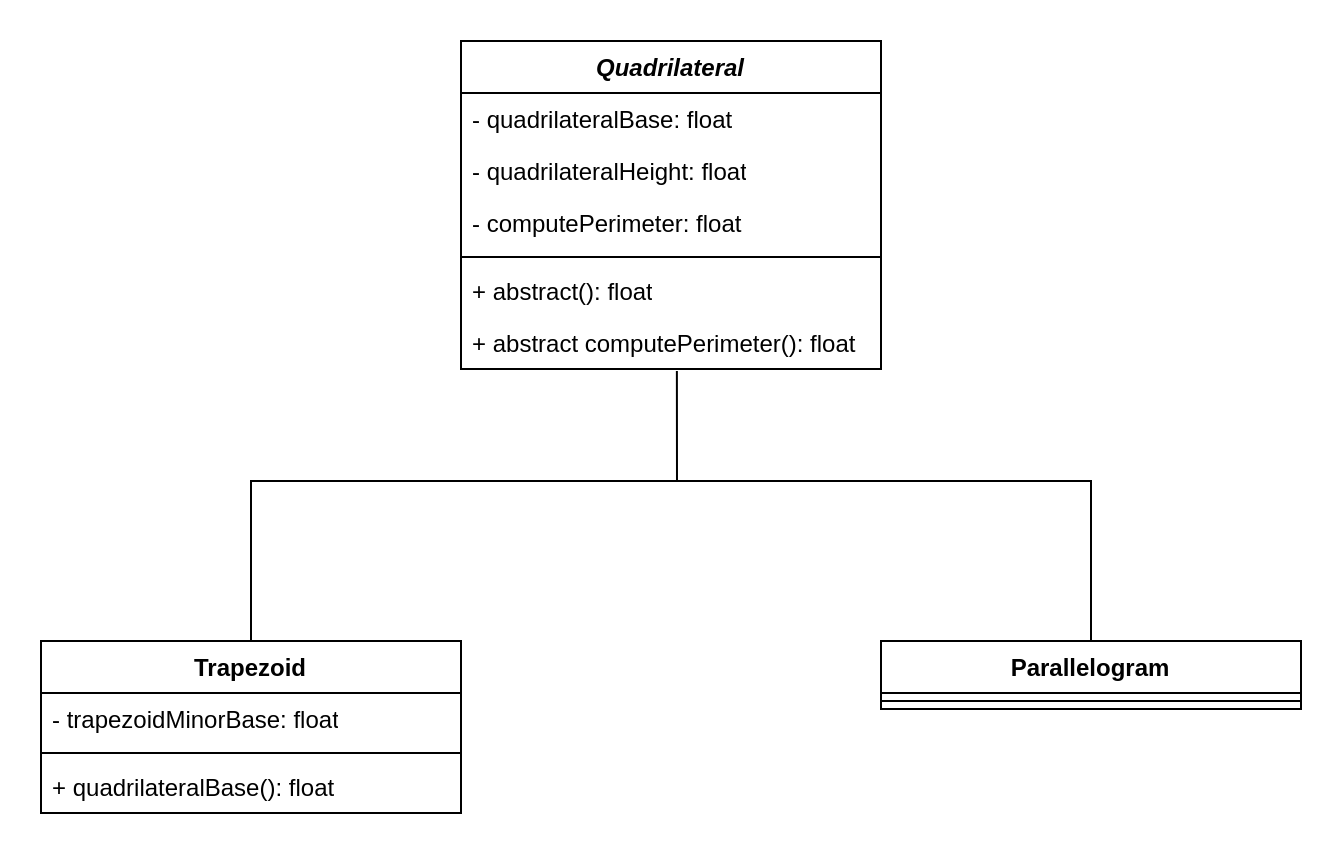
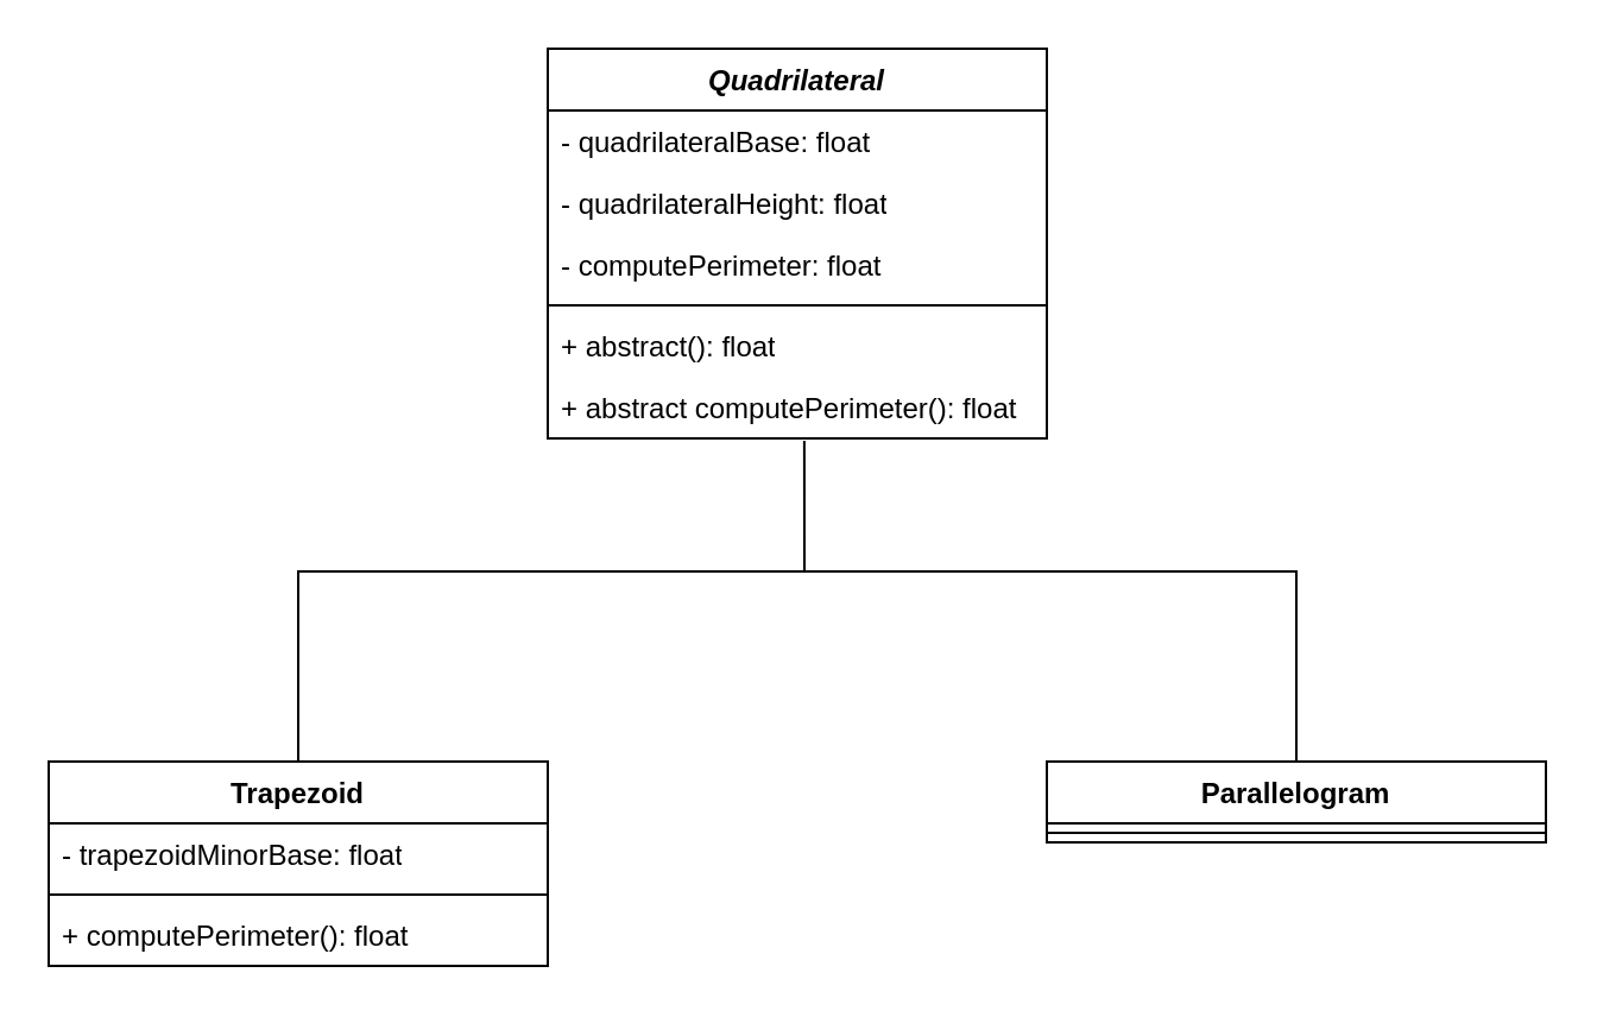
  <mxCell id="0" />
  <mxCell id="1" parent="0" />
  <mxCell id="2" value="&lt;i&gt;Quadrilateral&lt;/i&gt;" style="swimlane;fontStyle=1;align=center;verticalAlign=top;childLayout=stackLayout;horizontal=1;startSize=26;horizontalStack=0;resizeParent=1;resizeParentMax=0;resizeLast=0;collapsible=1;marginBottom=0;whiteSpace=wrap;html=1;" vertex="1" parent="1"><mxGeometry x="230" y="20" width="210" height="164" as="geometry" /></mxCell>
  <mxCell id="3" value="- quadrilateralBase: float" style="text;strokeColor=none;fillColor=none;align=left;verticalAlign=top;spacingLeft=4;spacingRight=4;overflow=hidden;rotatable=0;points=[[0,0.5],[1,0.5]];portConstraint=eastwest;whiteSpace=wrap;html=1;" vertex="1" parent="2"><mxGeometry y="26" width="210" height="26" as="geometry" /></mxCell>
  <mxCell id="4" value="- quadrilateralHeight: float" style="text;strokeColor=none;fillColor=none;align=left;verticalAlign=top;spacingLeft=4;spacingRight=4;overflow=hidden;rotatable=0;points=[[0,0.5],[1,0.5]];portConstraint=eastwest;whiteSpace=wrap;html=1;" vertex="1" parent="2"><mxGeometry y="52" width="210" height="26" as="geometry" /></mxCell>
  <mxCell id="5" value="- computePerimeter: float" style="text;strokeColor=none;fillColor=none;align=left;verticalAlign=top;spacingLeft=4;spacingRight=4;overflow=hidden;rotatable=0;points=[[0,0.5],[1,0.5]];portConstraint=eastwest;whiteSpace=wrap;html=1;" vertex="1" parent="2"><mxGeometry y="78" width="210" height="26" as="geometry" /></mxCell>
  <mxCell id="6" value="" style="line;strokeWidth=1;fillColor=none;align=left;verticalAlign=middle;spacingTop=-1;spacingLeft=3;spacingRight=3;rotatable=0;labelPosition=right;points=[];portConstraint=eastwest;strokeColor=inherit;" vertex="1" parent="2"><mxGeometry y="104" width="210" height="8" as="geometry" /></mxCell>
  <mxCell id="7" value="+ abstract(): float" style="text;strokeColor=none;fillColor=none;align=left;verticalAlign=top;spacingLeft=4;spacingRight=4;overflow=hidden;rotatable=0;points=[[0,0.5],[1,0.5]];portConstraint=eastwest;whiteSpace=wrap;html=1;" vertex="1" parent="2"><mxGeometry y="112" width="210" height="26" as="geometry" /></mxCell>
  <mxCell id="8" value="+ abstract computePerimeter(): float" style="text;strokeColor=none;fillColor=none;align=left;verticalAlign=top;spacingLeft=4;spacingRight=4;overflow=hidden;rotatable=0;points=[[0,0.5],[1,0.5]];portConstraint=eastwest;whiteSpace=wrap;html=1;" vertex="1" parent="2"><mxGeometry y="138" width="210" height="26" as="geometry" /></mxCell>
  <mxCell id="9" value="Trapezoid" style="swimlane;fontStyle=1;align=center;verticalAlign=top;childLayout=stackLayout;horizontal=1;startSize=26;horizontalStack=0;resizeParent=1;resizeParentMax=0;resizeLast=0;collapsible=1;marginBottom=0;whiteSpace=wrap;html=1;" vertex="1" parent="1"><mxGeometry x="20" y="320" width="210" height="86" as="geometry" /></mxCell>
  <mxCell id="10" value="- trapezoidMinorBase: float" style="text;strokeColor=none;fillColor=none;align=left;verticalAlign=top;spacingLeft=4;spacingRight=4;overflow=hidden;rotatable=0;points=[[0,0.5],[1,0.5]];portConstraint=eastwest;whiteSpace=wrap;html=1;" vertex="1" parent="9"><mxGeometry y="26" width="210" height="26" as="geometry" /></mxCell>
  <mxCell id="11" value="" style="line;strokeWidth=1;fillColor=none;align=left;verticalAlign=middle;spacingTop=-1;spacingLeft=3;spacingRight=3;rotatable=0;labelPosition=right;points=[];portConstraint=eastwest;strokeColor=inherit;" vertex="1" parent="9"><mxGeometry y="52" width="210" height="8" as="geometry" /></mxCell>
- <mxCell id="12" value="+ quadrilateralBase(): float" style="text;strokeColor=none;fillColor=none;align=left;verticalAlign=top;spacingLeft=4;spacingRight=4;overflow=hidden;rotatable=0;points=[[0,0.5],[1,0.5]];portConstraint=eastwest;whiteSpace=wrap;html=1;" vertex="1" parent="9"><mxGeometry y="60" width="210" height="26" as="geometry" /></mxCell>
+ <mxCell id="12" value="+ computePerimeter(): float" style="text;strokeColor=none;fillColor=none;align=left;verticalAlign=top;spacingLeft=4;spacingRight=4;overflow=hidden;rotatable=0;points=[[0,0.5],[1,0.5]];portConstraint=eastwest;whiteSpace=wrap;html=1;" vertex="1" parent="9"><mxGeometry y="60" width="210" height="26" as="geometry" /></mxCell>
  <mxCell id="13" value="Parallelogram" style="swimlane;fontStyle=1;align=center;verticalAlign=top;childLayout=stackLayout;horizontal=1;startSize=26;horizontalStack=0;resizeParent=1;resizeParentMax=0;resizeLast=0;collapsible=1;marginBottom=0;whiteSpace=wrap;html=1;" vertex="1" parent="1"><mxGeometry x="440" y="320" width="210" height="34" as="geometry" /></mxCell>
  <mxCell id="14" value="" style="line;strokeWidth=1;fillColor=none;align=left;verticalAlign=middle;spacingTop=-1;spacingLeft=3;spacingRight=3;rotatable=0;labelPosition=right;points=[];portConstraint=eastwest;strokeColor=inherit;" vertex="1" parent="13"><mxGeometry y="26" width="210" height="8" as="geometry" /></mxCell>
  <mxCell id="15" value="" style="endArrow=none;endFill=0;endSize=12;html=1;rounded=0;exitX=0.5;exitY=0;exitDx=0;exitDy=0;entryX=0.514;entryY=1.038;entryDx=0;entryDy=0;entryPerimeter=0;" edge="1" parent="1" source="9" target="8"><mxGeometry width="160" relative="1" as="geometry"><mxPoint x="251" y="370" as="sourcePoint" /><mxPoint x="291" y="260" as="targetPoint" /><Array as="points"><mxPoint x="125" y="240" /><mxPoint x="338" y="240" /></Array></mxGeometry></mxCell>
  <mxCell id="16" value="" style="endArrow=none;endFill=0;endSize=12;html=1;rounded=0;exitX=0.5;exitY=0;exitDx=0;exitDy=0;" edge="1" parent="1" source="13"><mxGeometry width="160" relative="1" as="geometry"><mxPoint x="251" y="370" as="sourcePoint" /><mxPoint x="321" y="240" as="targetPoint" /><Array as="points"><mxPoint x="545" y="240" /></Array></mxGeometry></mxCell>
